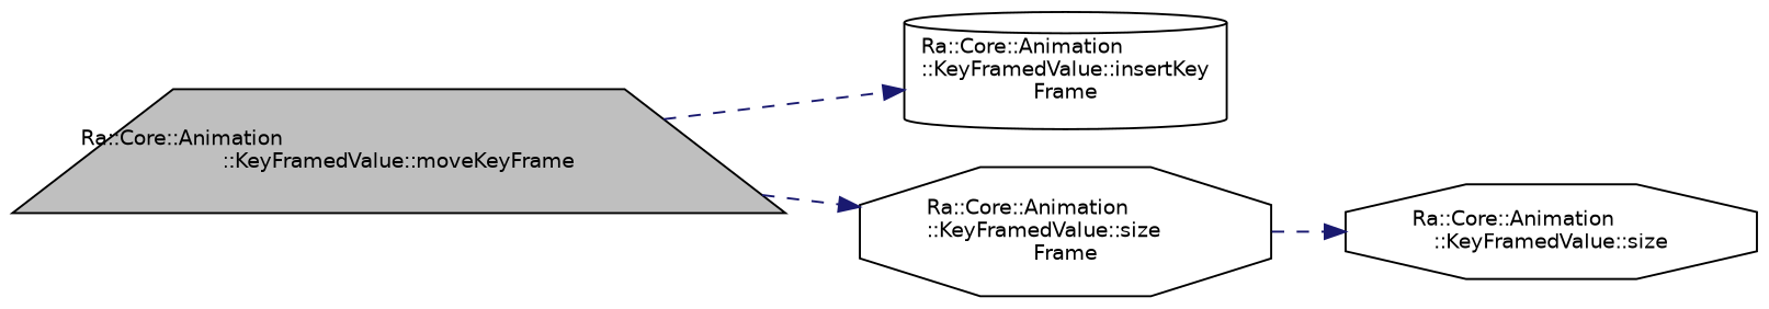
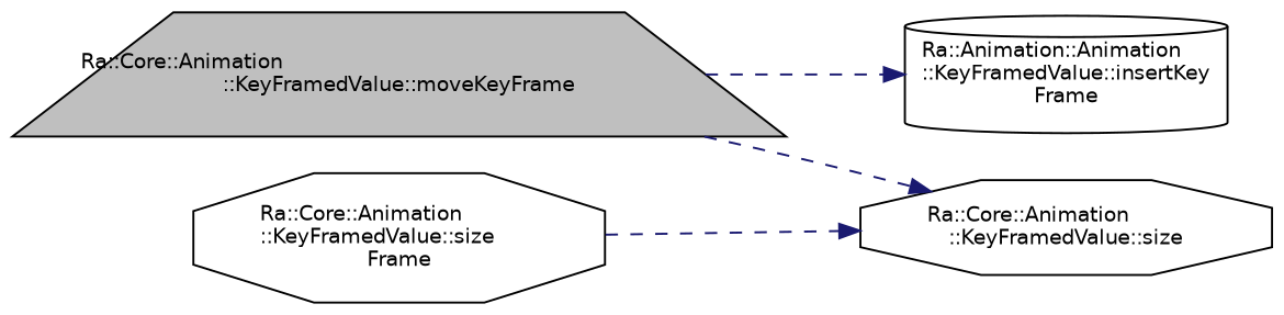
  digraph {
    rankdir=LR
    node [color=black fillcolor=white fontname=Helvetica fontsize=10 shape=octagon style=filled]
    edge [color=midnightblue fontname=Helvetica fontsize=10 labelfontname=Helvetica labelfontsize=10 style=dashed]
    n1 [fillcolor=grey75 fontcolor=black height=0.2 label="Ra::Core::Animation\l::KeyFramedValue::moveKeyFrame" shape=trapezium width=0.4]
-   n2 [height=0.2 label="Ra::Core::Animation\l::KeyFramedValue::insertKey\lFrame" shape=cylinder width=0.4]
+   n2 [height=0.2 label="Ra::Animation::Animation\l::KeyFramedValue::insertKey\lFrame" shape=cylinder width=0.4]
    n3 [height=0.2 label="Ra::Core::Animation\l::KeyFramedValue::size\lFrame" width=0.4]
    n4 [height=0.2 label="Ra::Core::Animation\l::KeyFramedValue::size" width=0.4]
    n1 -> n2
-   n1 -> n3
+   n1 -> n4
    n3 -> n4
  }
